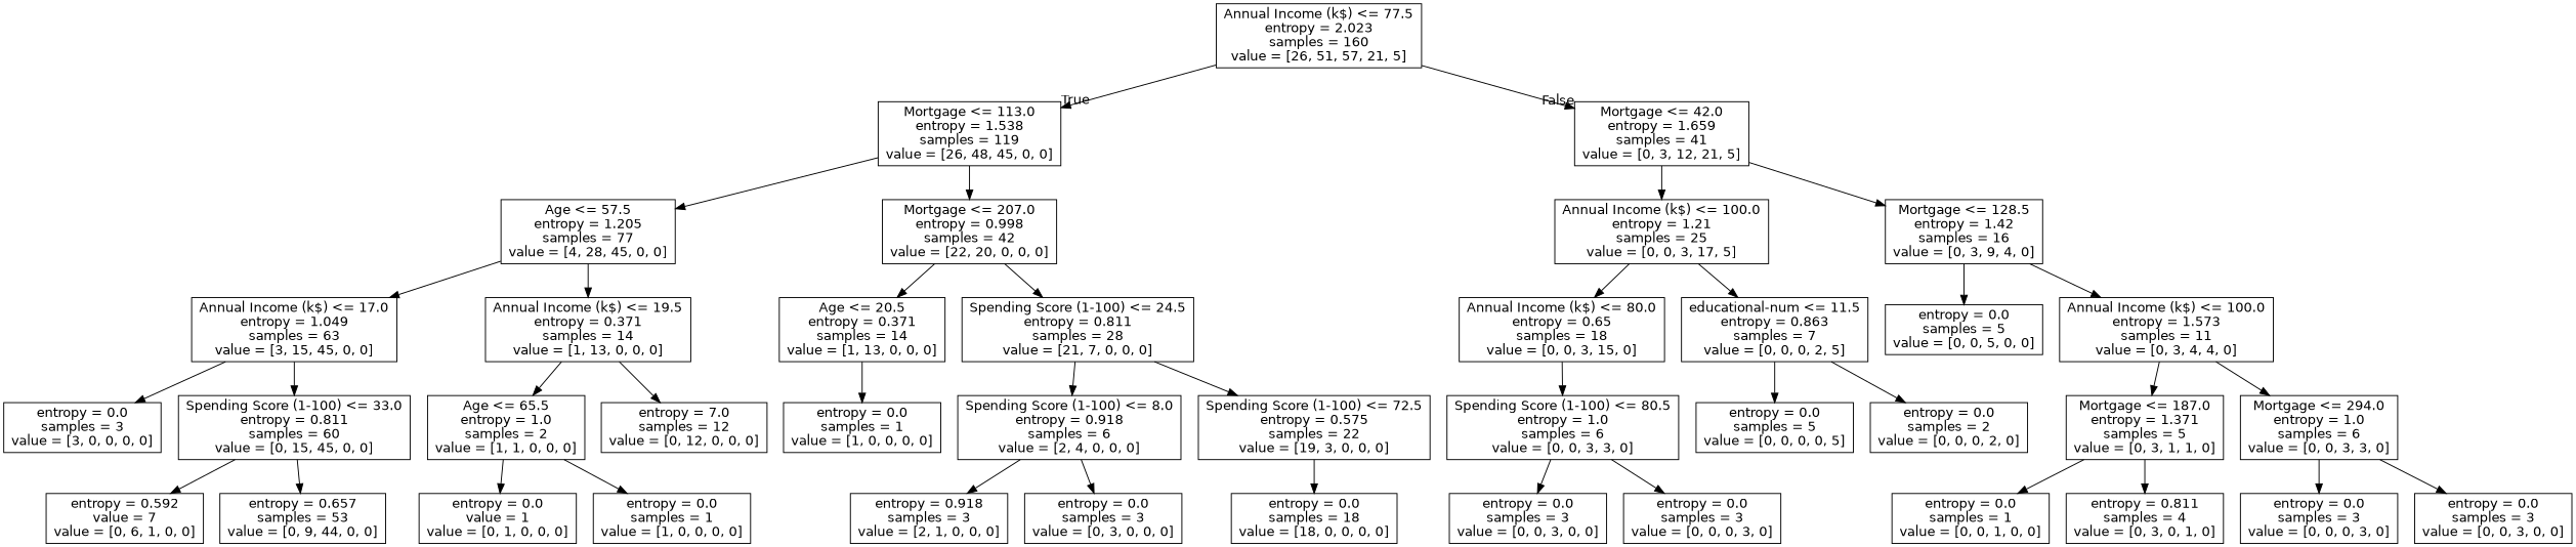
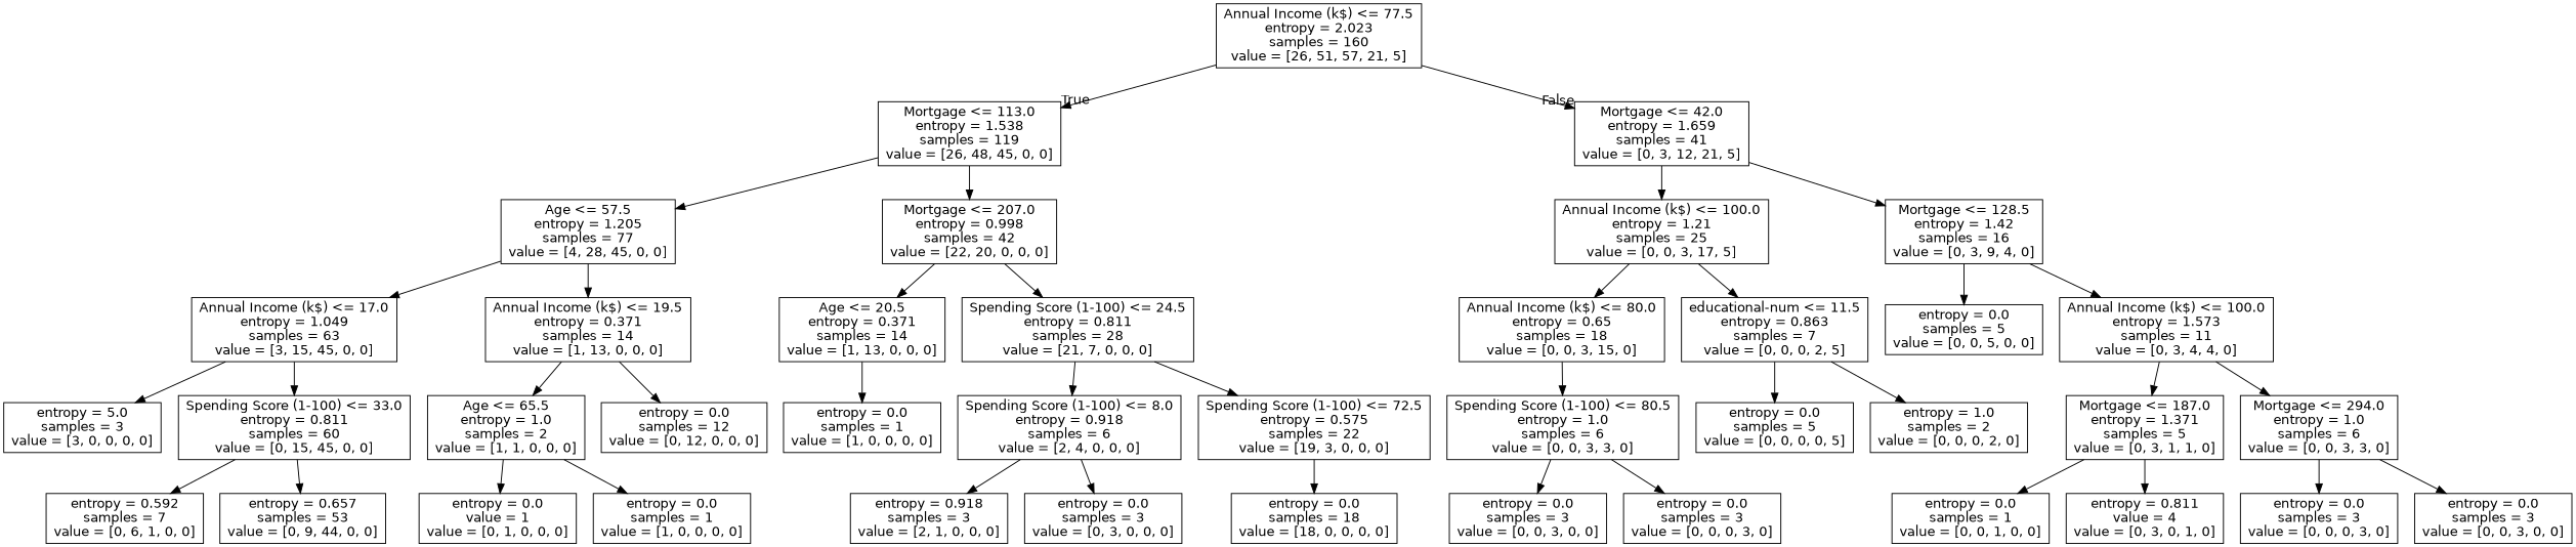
  digraph {
    node [fontname=helvetica shape=box]
    edge [fontname=helvetica]
    n1 [label="Annual Income (k$) <= 77.5\nentropy = 2.023\nsamples = 160\nvalue = [26, 51, 57, 21, 5]"]
    n2 [label="Mortgage <= 113.0\nentropy = 1.538\nsamples = 119\nvalue = [26, 48, 45, 0, 0]"]
    n3 [label="Mortgage <= 42.0\nentropy = 1.659\nsamples = 41\nvalue = [0, 3, 12, 21, 5]"]
    n4 [label="Age <= 57.5\nentropy = 1.205\nsamples = 77\nvalue = [4, 28, 45, 0, 0]"]
    n5 [label="Mortgage <= 207.0\nentropy = 0.998\nsamples = 42\nvalue = [22, 20, 0, 0, 0]"]
    n6 [label="Annual Income (k$) <= 100.0\nentropy = 1.21\nsamples = 25\nvalue = [0, 0, 3, 17, 5]"]
    n7 [label="Mortgage <= 128.5\nentropy = 1.42\nsamples = 16\nvalue = [0, 3, 9, 4, 0]"]
    n8 [label="Annual Income (k$) <= 17.0\nentropy = 1.049\nsamples = 63\nvalue = [3, 15, 45, 0, 0]"]
    n9 [label="Annual Income (k$) <= 19.5\nentropy = 0.371\nsamples = 14\nvalue = [1, 13, 0, 0, 0]"]
    n10 [label="Age <= 20.5\nentropy = 0.371\nsamples = 14\nvalue = [1, 13, 0, 0, 0]"]
    n11 [label="Spending Score (1-100) <= 24.5\nentropy = 0.811\nsamples = 28\nvalue = [21, 7, 0, 0, 0]"]
-   n12 [label="entropy = 0.0\nsamples = 3\nvalue = [3, 0, 0, 0, 0]"]
+   n12 [label="entropy = 5.0\nsamples = 3\nvalue = [3, 0, 0, 0, 0]"]
    n13 [label="Spending Score (1-100) <= 33.0\nentropy = 0.811\nsamples = 60\nvalue = [0, 15, 45, 0, 0]"]
    n14 [label="Age <= 65.5\nentropy = 1.0\nsamples = 2\nvalue = [1, 1, 0, 0, 0]"]
-   n15 [label="entropy = 7.0\nsamples = 12\nvalue = [0, 12, 0, 0, 0]"]
-   n16 [label="entropy = 0.592\nvalue = 7\nvalue = [0, 6, 1, 0, 0]"]
+   n15 [label="entropy = 0.0\nsamples = 12\nvalue = [0, 12, 0, 0, 0]"]
+   n16 [label="entropy = 0.592\nsamples = 7\nvalue = [0, 6, 1, 0, 0]"]
    n17 [label="entropy = 0.657\nsamples = 53\nvalue = [0, 9, 44, 0, 0]"]
    n18 [label="entropy = 0.0\nvalue = 1\nvalue = [0, 1, 0, 0, 0]"]
    n19 [label="entropy = 0.0\nsamples = 1\nvalue = [1, 0, 0, 0, 0]"]
    n20 [label="entropy = 0.0\nsamples = 1\nvalue = [1, 0, 0, 0, 0]"]
    n21 [label="Spending Score (1-100) <= 8.0\nentropy = 0.918\nsamples = 6\nvalue = [2, 4, 0, 0, 0]"]
    n22 [label="Spending Score (1-100) <= 72.5\nentropy = 0.575\nsamples = 22\nvalue = [19, 3, 0, 0, 0]"]
    n23 [label="entropy = 0.918\nsamples = 3\nvalue = [2, 1, 0, 0, 0]"]
    n24 [label="entropy = 0.0\nsamples = 3\nvalue = [0, 3, 0, 0, 0]"]
    n25 [label="entropy = 0.0\nsamples = 18\nvalue = [18, 0, 0, 0, 0]"]
    n26 [label="Annual Income (k$) <= 80.0\nentropy = 0.65\nsamples = 18\nvalue = [0, 0, 3, 15, 0]"]
    n27 [label="educational-num <= 11.5\nentropy = 0.863\nsamples = 7\nvalue = [0, 0, 0, 2, 5]"]
    n28 [label="entropy = 0.0\nsamples = 5\nvalue = [0, 0, 5, 0, 0]"]
    n29 [label="Annual Income (k$) <= 100.0\nentropy = 1.573\nsamples = 11\nvalue = [0, 3, 4, 4, 0]"]
    n30 [label="Spending Score (1-100) <= 80.5\nentropy = 1.0\nsamples = 6\nvalue = [0, 0, 3, 3, 0]"]
    n31 [label="entropy = 0.0\nsamples = 5\nvalue = [0, 0, 0, 0, 5]"]
-   n32 [label="entropy = 0.0\nsamples = 2\nvalue = [0, 0, 0, 2, 0]"]
+   n32 [label="entropy = 1.0\nsamples = 2\nvalue = [0, 0, 0, 2, 0]"]
    n33 [label="entropy = 0.0\nsamples = 3\nvalue = [0, 0, 3, 0, 0]"]
    n34 [label="entropy = 0.0\nsamples = 3\nvalue = [0, 0, 0, 3, 0]"]
    n35 [label="Mortgage <= 187.0\nentropy = 1.371\nsamples = 5\nvalue = [0, 3, 1, 1, 0]"]
    n36 [label="Mortgage <= 294.0\nentropy = 1.0\nsamples = 6\nvalue = [0, 0, 3, 3, 0]"]
    n37 [label="entropy = 0.0\nsamples = 1\nvalue = [0, 0, 1, 0, 0]"]
-   n38 [label="entropy = 0.811\nsamples = 4\nvalue = [0, 3, 0, 1, 0]"]
+   n38 [label="entropy = 0.811\nvalue = 4\nvalue = [0, 3, 0, 1, 0]"]
    n39 [label="entropy = 0.0\nsamples = 3\nvalue = [0, 0, 0, 3, 0]"]
    n40 [label="entropy = 0.0\nsamples = 3\nvalue = [0, 0, 3, 0, 0]"]
    n1 -> n2 [headlabel=True labelangle=45 labeldistance=2.5]
    n1 -> n3 [headlabel=False labelangle=-45 labeldistance=2.5]
    n2 -> n4
    n2 -> n5
    n3 -> n6
    n3 -> n7
    n4 -> n8
    n4 -> n9
    n5 -> n10
    n5 -> n11
    n6 -> n26
    n6 -> n27
    n7 -> n28
    n7 -> n29
    n8 -> n12
    n8 -> n13
    n9 -> n14
    n9 -> n15
    n10 -> n20
    n11 -> n21
    n11 -> n22
    n13 -> n16
    n13 -> n17
    n14 -> n18
    n14 -> n19
    n21 -> n23
    n21 -> n24
    n22 -> n25
    n26 -> n30
    n27 -> n31
    n27 -> n32
    n29 -> n35
    n29 -> n36
    n30 -> n33
    n30 -> n34
    n35 -> n37
    n35 -> n38
    n36 -> n39
    n36 -> n40
  }
